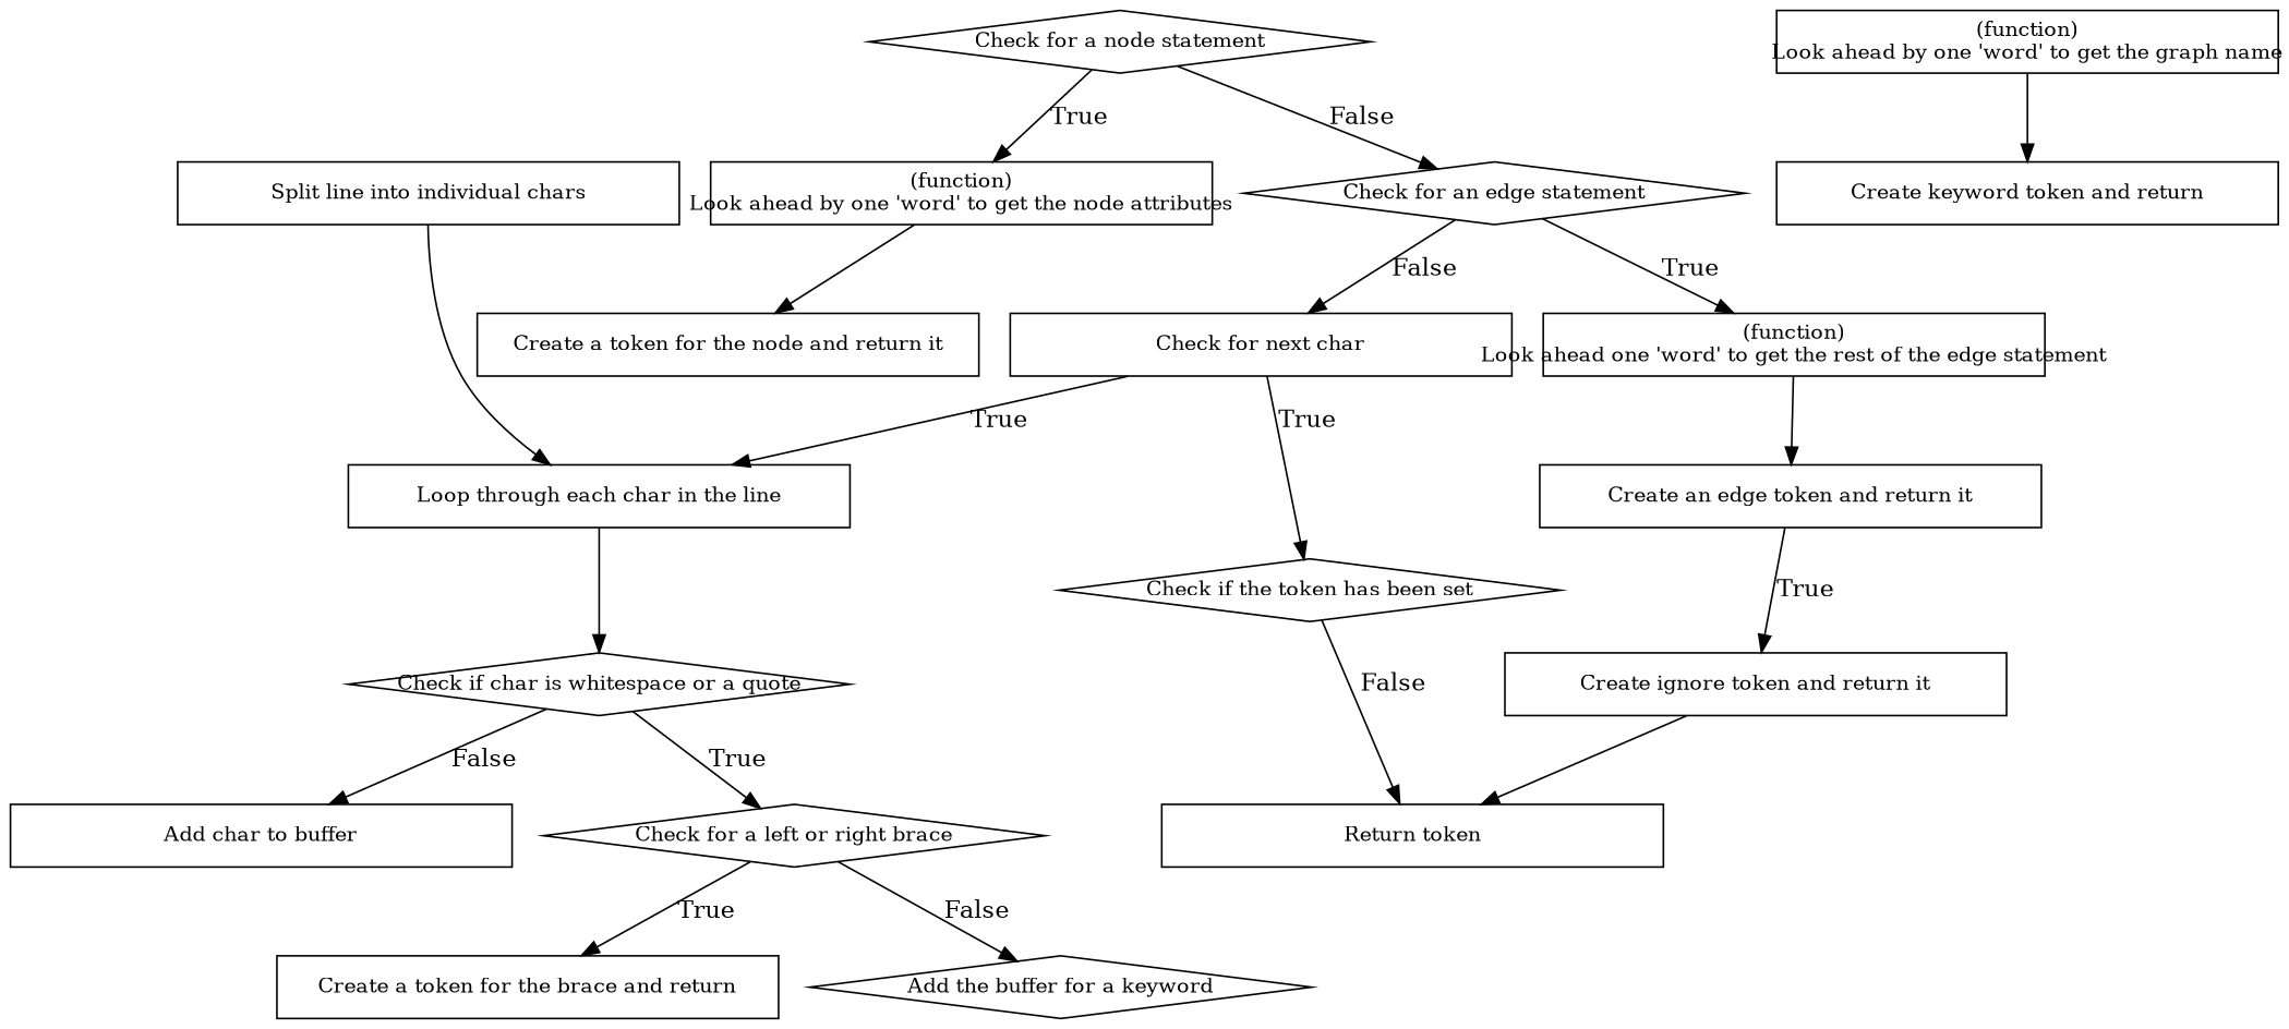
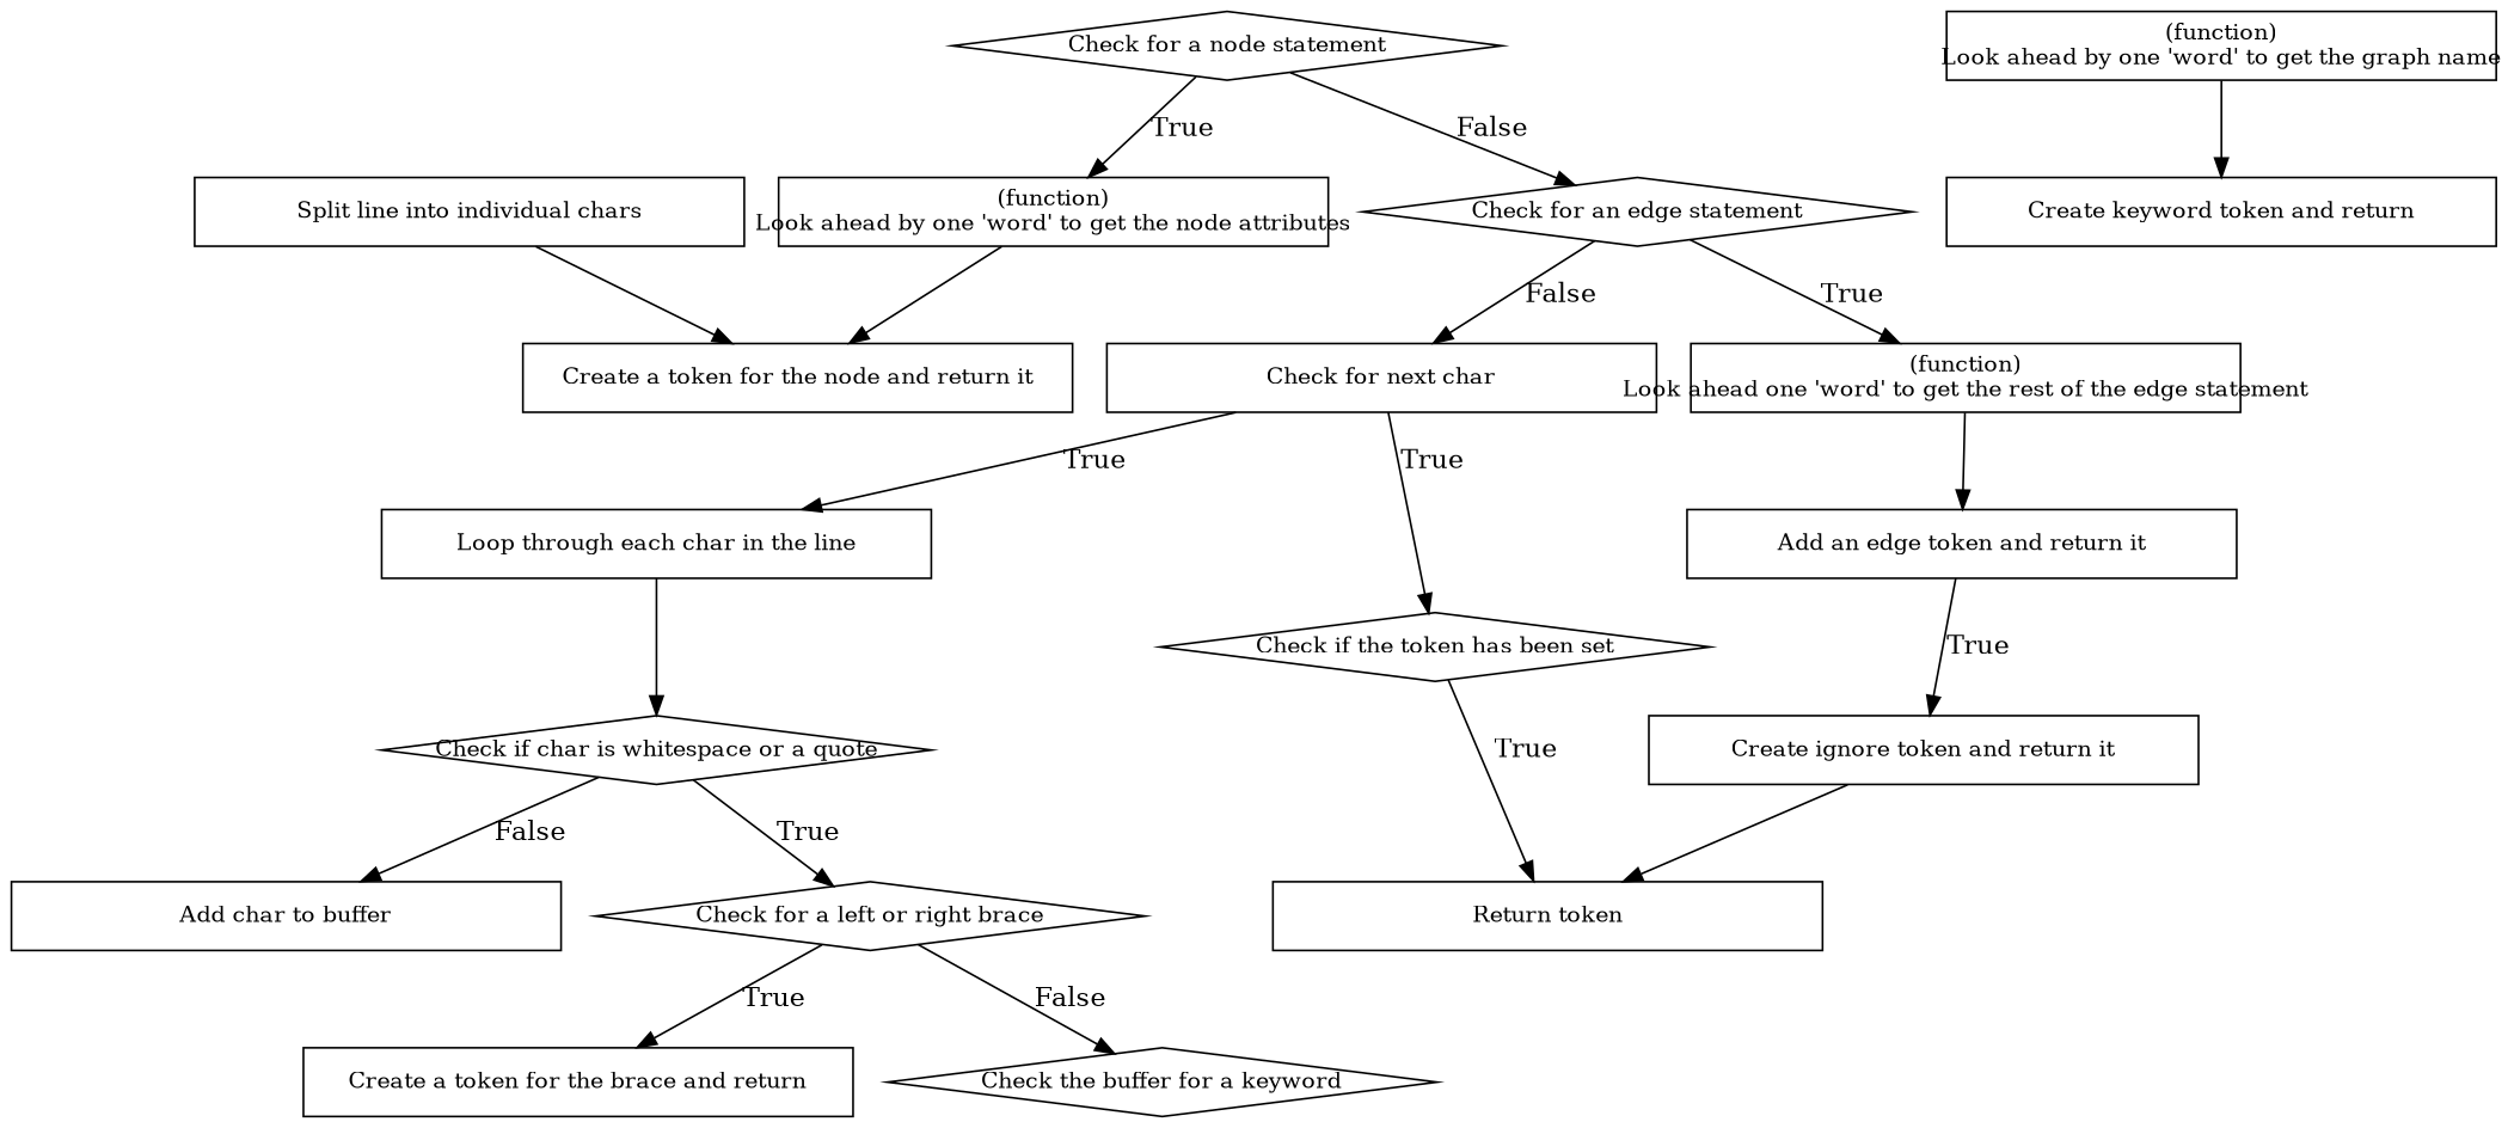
  digraph {
    rankdir=TB
    node [fixedsize=true fontsize=12 shape=rectangle]
    n1 [height=0.5 label="Split line into individual chars" width=4.0]
    n2 [height=0.5 label="Loop through each char in the line" width=4.0]
    n3 [height=0.5 label="Check if char is whitespace or a quote" shape=diamond width=4.0]
    n4 [height=0.5 label="Add char to buffer" width=4.0]
    n5 [height=0.5 label="Check for a left or right brace" shape=diamond width=4.0]
    n6 [height=0.5 label="Create a token for the brace and return" width=4.0]
-   n7 [height=0.5 label="Add the buffer for a keyword" shape=diamond width=4.0]
+   n7 [height=0.5 label="Check the buffer for a keyword" shape=diamond width=4.0]
    n8 [height=0.5 label="(function)\nLook ahead by one 'word' to get the graph name" width=4.0]
    n9 [height=0.5 label="Create keyword token and return" width=4.0]
    n10 [height=0.5 label="Check for a node statement" shape=diamond width=4.0]
    n11 [height=0.5 label="(function)\nLook ahead by one 'word' to get the node attributes" width=4.0]
    n12 [height=0.5 label="Check for an edge statement" shape=diamond width=4.0]
    n13 [height=0.5 label="Create a token for the node and return it" width=4.0]
    n14 [height=0.5 label="(function)\nLook ahead one 'word' to get the rest of the edge statement" width=4.0]
    n15 [height=0.5 label="Check for next char" width=4.0]
-   n16 [height=0.5 label="Create an edge token and return it" width=4.0]
+   n16 [height=0.5 label="Add an edge token and return it" width=4.0]
    n17 [height=0.5 label="Check if the token has been set" shape=diamond width=4.0]
    n18 [height=0.5 label="Create ignore token and return it" width=4.0]
    n19 [height=0.5 label="Return token" width=4.0]
-   n1 -> n2
+   n1 -> n13
    n2 -> n3
    n3 -> n4 [label=False]
    n3 -> n5 [label=True]
    n5 -> n6 [label=True]
    n5 -> n7 [label=False]
    n8 -> n9
    n10 -> n11 [label=True]
    n10 -> n12 [label=False]
    n11 -> n13
    n12 -> n14 [label=True]
    n12 -> n15 [label=False]
    n14 -> n16
    n15 -> n2 [label=True]
    n15 -> n17 [label=True]
    n16 -> n18 [label=True]
-   n17 -> n19 [label=False]
+   n17 -> n19 [label=True]
    n18 -> n19
  }
